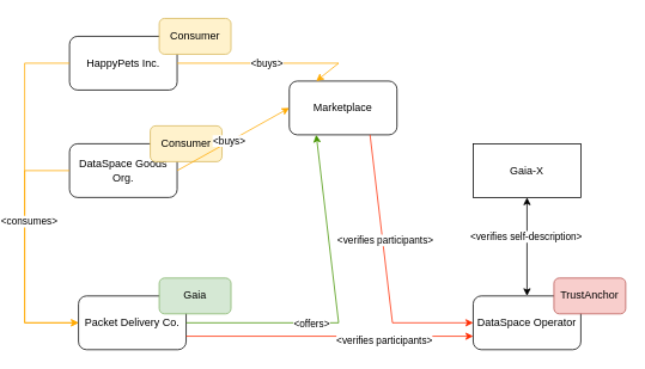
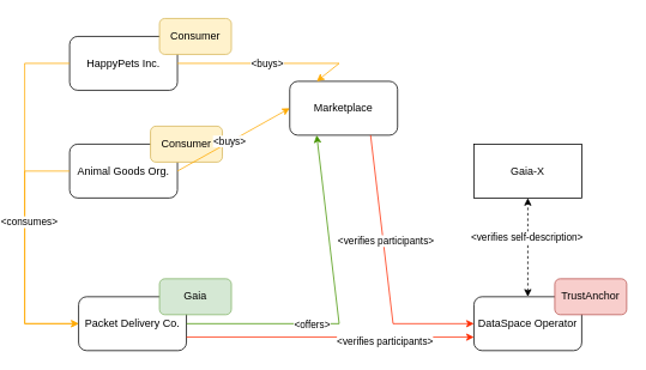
  <mxCell id="0" />
  <mxCell id="1" parent="0" />
  <mxCell id="2" value="HappyPets Inc." style="rounded=1;whiteSpace=wrap;html=1;" vertex="1" parent="1"><mxGeometry x="70" y="40" width="120" height="60" as="geometry" /></mxCell>
- <mxCell id="3" value="DataSpace Goods Org." style="rounded=1;whiteSpace=wrap;html=1;" vertex="1" parent="1"><mxGeometry x="70" y="160" width="120" height="60" as="geometry" /></mxCell>
+ <mxCell id="3" value="Animal Goods Org." style="rounded=1;whiteSpace=wrap;html=1;" vertex="1" parent="1"><mxGeometry x="70" y="160" width="120" height="60" as="geometry" /></mxCell>
  <mxCell id="4" value="Marketplace" style="rounded=1;whiteSpace=wrap;html=1;" vertex="1" parent="1"><mxGeometry x="315" y="90" width="120" height="60" as="geometry" /></mxCell>
  <mxCell id="5" value="Packet Delivery Co." style="rounded=1;whiteSpace=wrap;html=1;" vertex="1" parent="1"><mxGeometry x="80" y="330" width="120" height="60" as="geometry" /></mxCell>
  <mxCell id="6" value="Gaia-X" style="whiteSpace=wrap;html=1;rounded=0;" vertex="1" parent="1"><mxGeometry x="520" y="160" width="120" height="60" as="geometry" /></mxCell>
  <mxCell id="7" value="Consumer" style="rounded=1;whiteSpace=wrap;html=1;fillColor=#fff2cc;strokeColor=#d6b656;" vertex="1" parent="1"><mxGeometry x="160" y="140" width="80" height="40" as="geometry" /></mxCell>
  <mxCell id="8" value="Gaia" style="rounded=1;whiteSpace=wrap;html=1;fillColor=#d5e8d4;strokeColor=#82b366;" vertex="1" parent="1"><mxGeometry x="170" y="310" width="80" height="40" as="geometry" /></mxCell>
  <mxCell id="9" value="Consumer" style="rounded=1;whiteSpace=wrap;html=1;fillColor=#fff2cc;strokeColor=#d6b656;" vertex="1" parent="1"><mxGeometry x="170" y="20" width="80" height="40" as="geometry" /></mxCell>
  <mxCell id="10" value="" style="endArrow=classic;html=1;rounded=0;exitX=0;exitY=0.5;exitDx=0;exitDy=0;entryX=0;entryY=0.5;entryDx=0;entryDy=0;strokeColor=#FFAA00;" edge="1" parent="1" source="2" target="5"><mxGeometry width="50" height="50" relative="1" as="geometry"><mxPoint x="-80" y="120" as="sourcePoint" /><mxPoint x="-30" y="70" as="targetPoint" /><Array as="points"><mxPoint x="20" y="70" /><mxPoint x="20" y="360" /></Array></mxGeometry></mxCell>
  <mxCell id="11" value="" style="endArrow=open;html=1;rounded=0;exitX=0;exitY=0.5;exitDx=0;exitDy=0;strokeColor=#FFAA00;entryX=0;entryY=0.5;entryDx=0;entryDy=0;" edge="1" parent="1" source="3" target="5"><mxGeometry width="50" height="50" relative="1" as="geometry"><mxPoint x="90" y="80" as="sourcePoint" /><mxPoint x="70" y="360" as="targetPoint" /><Array as="points"><mxPoint x="20" y="190" /><mxPoint x="20" y="360" /></Array></mxGeometry></mxCell>
  <mxCell id="12" value="&amp;lt;consumes&amp;gt;" style="edgeLabel;html=1;align=center;verticalAlign=middle;resizable=0;points=[];" vertex="1" connectable="0" parent="11"><mxGeometry x="-0.245" y="4" relative="1" as="geometry"><mxPoint as="offset" /></mxGeometry></mxCell>
  <mxCell id="13" value="" style="endArrow=classic;html=1;rounded=0;exitX=1;exitY=0.5;exitDx=0;exitDy=0;entryX=0.25;entryY=1;entryDx=0;entryDy=0;strokeColor=#459400;" edge="1" parent="1" source="5" target="4"><mxGeometry width="50" height="50" relative="1" as="geometry"><mxPoint x="350" y="360" as="sourcePoint" /><mxPoint x="400" y="310" as="targetPoint" /><Array as="points"><mxPoint x="370" y="360" /></Array></mxGeometry></mxCell>
  <mxCell id="14" value="&amp;lt;offers&amp;gt;" style="edgeLabel;html=1;align=center;verticalAlign=middle;resizable=0;points=[];" vertex="1" connectable="0" parent="13"><mxGeometry x="-0.271" y="-1" relative="1" as="geometry"><mxPoint as="offset" /></mxGeometry></mxCell>
  <mxCell id="15" value="" style="endArrow=classic;html=1;rounded=0;exitX=1;exitY=0.5;exitDx=0;exitDy=0;entryX=0.25;entryY=0;entryDx=0;entryDy=0;strokeColor=#FFAA00;" edge="1" parent="1" source="2" target="4"><mxGeometry width="50" height="50" relative="1" as="geometry"><mxPoint x="330" y="70" as="sourcePoint" /><mxPoint x="380" y="20" as="targetPoint" /><Array as="points"><mxPoint x="370" y="70" /></Array></mxGeometry></mxCell>
  <mxCell id="16" value="&amp;lt;buys&amp;gt;" style="edgeLabel;html=1;align=center;verticalAlign=middle;resizable=0;points=[];" vertex="1" connectable="0" parent="15"><mxGeometry x="-0.069" y="1" relative="1" as="geometry"><mxPoint as="offset" /></mxGeometry></mxCell>
  <mxCell id="17" value="" style="group" vertex="1" connectable="0" parent="1"><mxGeometry x="520" y="310" width="170" height="80" as="geometry" /></mxCell>
  <mxCell id="18" value="DataSpace Operator" style="rounded=1;whiteSpace=wrap;html=1;" vertex="1" parent="17"><mxGeometry y="20" width="120" height="60" as="geometry" /></mxCell>
  <mxCell id="19" value="TrustAnchor" style="rounded=1;whiteSpace=wrap;html=1;fillColor=#f8cecc;strokeColor=#b85450;" vertex="1" parent="17"><mxGeometry x="90" width="80" height="40" as="geometry" /></mxCell>
  <mxCell id="20" value="" style="endArrow=classic;html=1;rounded=0;exitX=0.75;exitY=1;exitDx=0;exitDy=0;entryX=0;entryY=0.5;entryDx=0;entryDy=0;strokeColor=#FF2A00;" edge="1" parent="1" source="4" target="18"><mxGeometry width="50" height="50" relative="1" as="geometry"><mxPoint x="450" y="280" as="sourcePoint" /><mxPoint x="500" y="230" as="targetPoint" /><Array as="points"><mxPoint x="430" y="360" /></Array></mxGeometry></mxCell>
  <mxCell id="21" value="&amp;lt;verifies participants&amp;gt;" style="edgeLabel;html=1;align=center;verticalAlign=middle;resizable=0;points=[];" vertex="1" connectable="0" parent="20"><mxGeometry x="-0.209" y="2" relative="1" as="geometry"><mxPoint as="offset" /></mxGeometry></mxCell>
  <mxCell id="22" value="" style="endArrow=classic;html=1;rounded=0;exitX=1;exitY=0.75;exitDx=0;exitDy=0;entryX=0;entryY=0.75;entryDx=0;entryDy=0;strokeColor=#FF2A00;" edge="1" parent="1" source="5" target="18"><mxGeometry width="50" height="50" relative="1" as="geometry"><mxPoint x="310" y="460" as="sourcePoint" /><mxPoint x="360" y="410" as="targetPoint" /></mxGeometry></mxCell>
  <mxCell id="23" value="&amp;lt;verifies participants&amp;gt;" style="edgeLabel;html=1;align=center;verticalAlign=middle;resizable=0;points=[];" vertex="1" connectable="0" parent="22"><mxGeometry x="0.5" y="-4" relative="1" as="geometry"><mxPoint x="-20" as="offset" /></mxGeometry></mxCell>
  <mxCell id="24" value="" style="endArrow=classic;html=1;rounded=0;exitX=1;exitY=0.5;exitDx=0;exitDy=0;entryX=0;entryY=0.5;entryDx=0;entryDy=0;strokeColor=#FFAA00;" edge="1" parent="1" source="3" target="4"><mxGeometry width="50" height="50" relative="1" as="geometry"><mxPoint x="210" y="80" as="sourcePoint" /><mxPoint x="380" y="170" as="targetPoint" /><Array as="points" /></mxGeometry></mxCell>
  <mxCell id="25" value="&amp;lt;buys&amp;gt;" style="edgeLabel;html=1;align=center;verticalAlign=middle;resizable=0;points=[];" vertex="1" connectable="0" parent="24"><mxGeometry x="-0.069" y="1" relative="1" as="geometry"><mxPoint as="offset" /></mxGeometry></mxCell>
- <mxCell id="26" value="" style="endArrow=classic;startArrow=classic;html=1;rounded=0;entryX=0.5;entryY=1;entryDx=0;entryDy=0;exitX=0.5;exitY=0;exitDx=0;exitDy=0;" edge="1" parent="1" source="18" target="6"><mxGeometry width="50" height="50" relative="1" as="geometry"><mxPoint x="510" y="320" as="sourcePoint" /><mxPoint x="560" y="270" as="targetPoint" /></mxGeometry></mxCell>
+ <mxCell id="26" value="" style="endArrow=classic;startArrow=classic;html=1;rounded=0;entryX=0.5;entryY=1;entryDx=0;entryDy=0;exitX=0.5;exitY=0;exitDx=0;exitDy=0;dashed=1;" edge="1" parent="1" source="18" target="6"><mxGeometry width="50" height="50" relative="1" as="geometry"><mxPoint x="510" y="320" as="sourcePoint" /><mxPoint x="560" y="270" as="targetPoint" /></mxGeometry></mxCell>
  <mxCell id="27" value="&amp;lt;verifies self-description&amp;gt;" style="edgeLabel;html=1;align=center;verticalAlign=middle;resizable=0;points=[];" vertex="1" connectable="0" parent="26"><mxGeometry x="0.218" y="2" relative="1" as="geometry"><mxPoint as="offset" /></mxGeometry></mxCell>
